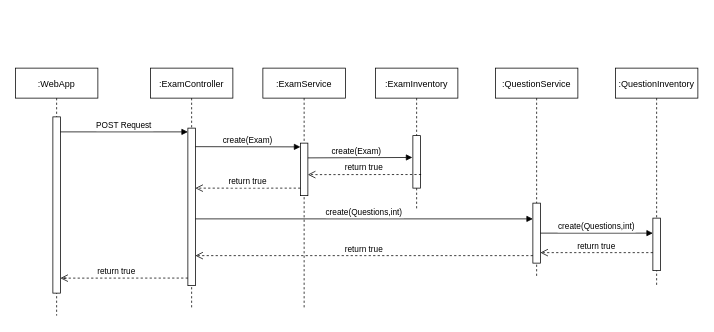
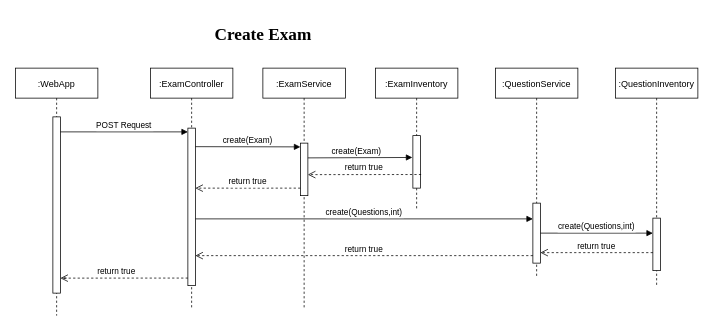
  <mxCell id="0" />
  <mxCell id="1" parent="0" />
  <mxCell id="2" value=":WebApp" style="shape=umlLifeline;perimeter=lifelinePerimeter;container=1;collapsible=0;recursiveResize=0;rounded=0;shadow=0;strokeWidth=1;" parent="1" vertex="1"><mxGeometry x="20" y="90" width="110" height="330" as="geometry" /></mxCell>
  <mxCell id="3" value="" style="points=[];perimeter=orthogonalPerimeter;rounded=0;shadow=0;strokeWidth=1;" parent="2" vertex="1"><mxGeometry x="50" y="65" width="10" height="235" as="geometry" /></mxCell>
  <mxCell id="4" value=":ExamController" style="shape=umlLifeline;perimeter=lifelinePerimeter;container=1;collapsible=0;recursiveResize=0;rounded=0;shadow=0;strokeWidth=1;" parent="1" vertex="1"><mxGeometry x="200" y="90" width="110" height="320" as="geometry" /></mxCell>
  <mxCell id="5" value="" style="points=[];perimeter=orthogonalPerimeter;rounded=0;shadow=0;strokeWidth=1;" parent="4" vertex="1"><mxGeometry x="50" y="80" width="10" height="210" as="geometry" /></mxCell>
  <mxCell id="6" value="POST Request" style="verticalAlign=bottom;endArrow=block;entryX=0;entryY=0;shadow=0;strokeWidth=1;" parent="1" edge="1"><mxGeometry relative="1" as="geometry"><mxPoint x="80" y="175" as="sourcePoint" /><mxPoint x="250" y="175" as="targetPoint" /></mxGeometry></mxCell>
+ <mxCell id="7" value="&lt;h1&gt;&lt;font face=&quot;Tahoma&quot;&gt;&lt;span style=&quot;font-size: 23px&quot;&gt;Create Exam&lt;/span&gt;&lt;/font&gt;&lt;/h1&gt;" style="text;html=1;align=center;verticalAlign=middle;resizable=0;points=[];autosize=1;" parent="1" vertex="1"><mxGeometry x="270" y="20" width="160" height="50" as="geometry" /></mxCell>
  <mxCell id="8" value=":ExamInventory" style="shape=umlLifeline;perimeter=lifelinePerimeter;container=1;collapsible=0;recursiveResize=0;rounded=0;shadow=0;strokeWidth=1;" parent="1" vertex="1"><mxGeometry x="500" y="90" width="110" height="190" as="geometry" /></mxCell>
  <mxCell id="9" value="" style="points=[];perimeter=orthogonalPerimeter;rounded=0;shadow=0;strokeWidth=1;" parent="8" vertex="1"><mxGeometry x="50" y="90" width="10" height="70" as="geometry" /></mxCell>
  <mxCell id="10" value="create(Exam)" style="verticalAlign=bottom;endArrow=block;shadow=0;strokeWidth=1;entryX=-0.071;entryY=0.416;entryDx=0;entryDy=0;entryPerimeter=0;" parent="8" target="9" edge="1"><mxGeometry relative="1" as="geometry"><mxPoint x="-100" y="119.71" as="sourcePoint" /><mxPoint x="55" y="120" as="targetPoint" /></mxGeometry></mxCell>
  <mxCell id="11" value=":ExamService" style="shape=umlLifeline;perimeter=lifelinePerimeter;container=1;collapsible=0;recursiveResize=0;rounded=0;shadow=0;strokeWidth=1;" parent="1" vertex="1"><mxGeometry x="350" y="90" width="110" height="320" as="geometry" /></mxCell>
  <mxCell id="12" value="" style="points=[];perimeter=orthogonalPerimeter;rounded=0;shadow=0;strokeWidth=1;" parent="11" vertex="1"><mxGeometry x="50" y="100" width="10" height="70" as="geometry" /></mxCell>
  <mxCell id="13" value="create(Exam)" style="verticalAlign=bottom;endArrow=block;shadow=0;strokeWidth=1;" parent="11" edge="1"><mxGeometry relative="1" as="geometry"><mxPoint x="-90" y="104.71" as="sourcePoint" /><mxPoint x="50" y="105" as="targetPoint" /></mxGeometry></mxCell>
  <mxCell id="14" value="return true" style="verticalAlign=bottom;endArrow=open;dashed=1;endSize=8;shadow=0;strokeWidth=1;exitX=0.1;exitY=0.654;exitDx=0;exitDy=0;exitPerimeter=0;" parent="11" edge="1"><mxGeometry relative="1" as="geometry"><mxPoint x="-90" y="160" as="targetPoint" /><mxPoint x="50" y="160" as="sourcePoint" /></mxGeometry></mxCell>
  <mxCell id="15" value="create(Questions,int)" style="verticalAlign=bottom;endArrow=block;shadow=0;strokeWidth=1;" parent="11" target="20" edge="1"><mxGeometry relative="1" as="geometry"><mxPoint x="-90" y="201.0" as="sourcePoint" /><mxPoint x="290" y="201" as="targetPoint" /></mxGeometry></mxCell>
  <mxCell id="16" value="return true" style="verticalAlign=bottom;endArrow=open;dashed=1;endSize=8;shadow=0;strokeWidth=1;exitX=0.1;exitY=0.654;exitDx=0;exitDy=0;exitPerimeter=0;" parent="1" edge="1"><mxGeometry relative="1" as="geometry"><mxPoint x="410" y="232" as="targetPoint" /><mxPoint x="561" y="231.86" as="sourcePoint" /></mxGeometry></mxCell>
  <mxCell id="17" value=":QuestionInventory" style="shape=umlLifeline;perimeter=lifelinePerimeter;container=1;collapsible=0;recursiveResize=0;rounded=0;shadow=0;strokeWidth=1;" parent="1" vertex="1"><mxGeometry x="820" y="90" width="110" height="290" as="geometry" /></mxCell>
  <mxCell id="18" value="" style="points=[];perimeter=orthogonalPerimeter;rounded=0;shadow=0;strokeWidth=1;" parent="17" vertex="1"><mxGeometry x="50" y="200" width="10" height="70" as="geometry" /></mxCell>
  <mxCell id="19" value=":QuestionService" style="shape=umlLifeline;perimeter=lifelinePerimeter;container=1;collapsible=0;recursiveResize=0;rounded=0;shadow=0;strokeWidth=1;" parent="1" vertex="1"><mxGeometry x="660" y="90" width="110" height="280" as="geometry" /></mxCell>
  <mxCell id="20" value="" style="points=[];perimeter=orthogonalPerimeter;rounded=0;shadow=0;strokeWidth=1;" parent="19" vertex="1"><mxGeometry x="50" y="180" width="10" height="80" as="geometry" /></mxCell>
  <mxCell id="21" value="return true" style="verticalAlign=bottom;endArrow=open;dashed=1;endSize=8;shadow=0;strokeWidth=1;" parent="1" edge="1"><mxGeometry relative="1" as="geometry"><mxPoint x="720" y="336" as="targetPoint" /><mxPoint x="870" y="336" as="sourcePoint" /></mxGeometry></mxCell>
  <mxCell id="22" value="create(Questions,int)" style="verticalAlign=bottom;endArrow=block;shadow=0;strokeWidth=1;entryX=0;entryY=0.286;entryDx=0;entryDy=0;entryPerimeter=0;" parent="1" target="18" edge="1"><mxGeometry relative="1" as="geometry"><mxPoint x="720" y="310" as="sourcePoint" /><mxPoint x="860" y="310" as="targetPoint" /></mxGeometry></mxCell>
  <mxCell id="23" value="return true" style="verticalAlign=bottom;endArrow=open;dashed=1;endSize=8;shadow=0;strokeWidth=1;" parent="1" edge="1"><mxGeometry relative="1" as="geometry"><mxPoint x="260" y="340" as="targetPoint" /><mxPoint x="710" y="340" as="sourcePoint" /></mxGeometry></mxCell>
  <mxCell id="24" value="return true" style="verticalAlign=bottom;endArrow=open;dashed=1;endSize=8;shadow=0;strokeWidth=1;exitX=0;exitY=0.952;exitDx=0;exitDy=0;exitPerimeter=0;" parent="1" source="5" edge="1"><mxGeometry relative="1" as="geometry"><mxPoint x="80" y="370" as="targetPoint" /><mxPoint x="245" y="370" as="sourcePoint" /><Array as="points"><mxPoint x="80" y="370" /><mxPoint x="90" y="370" /></Array></mxGeometry></mxCell>
